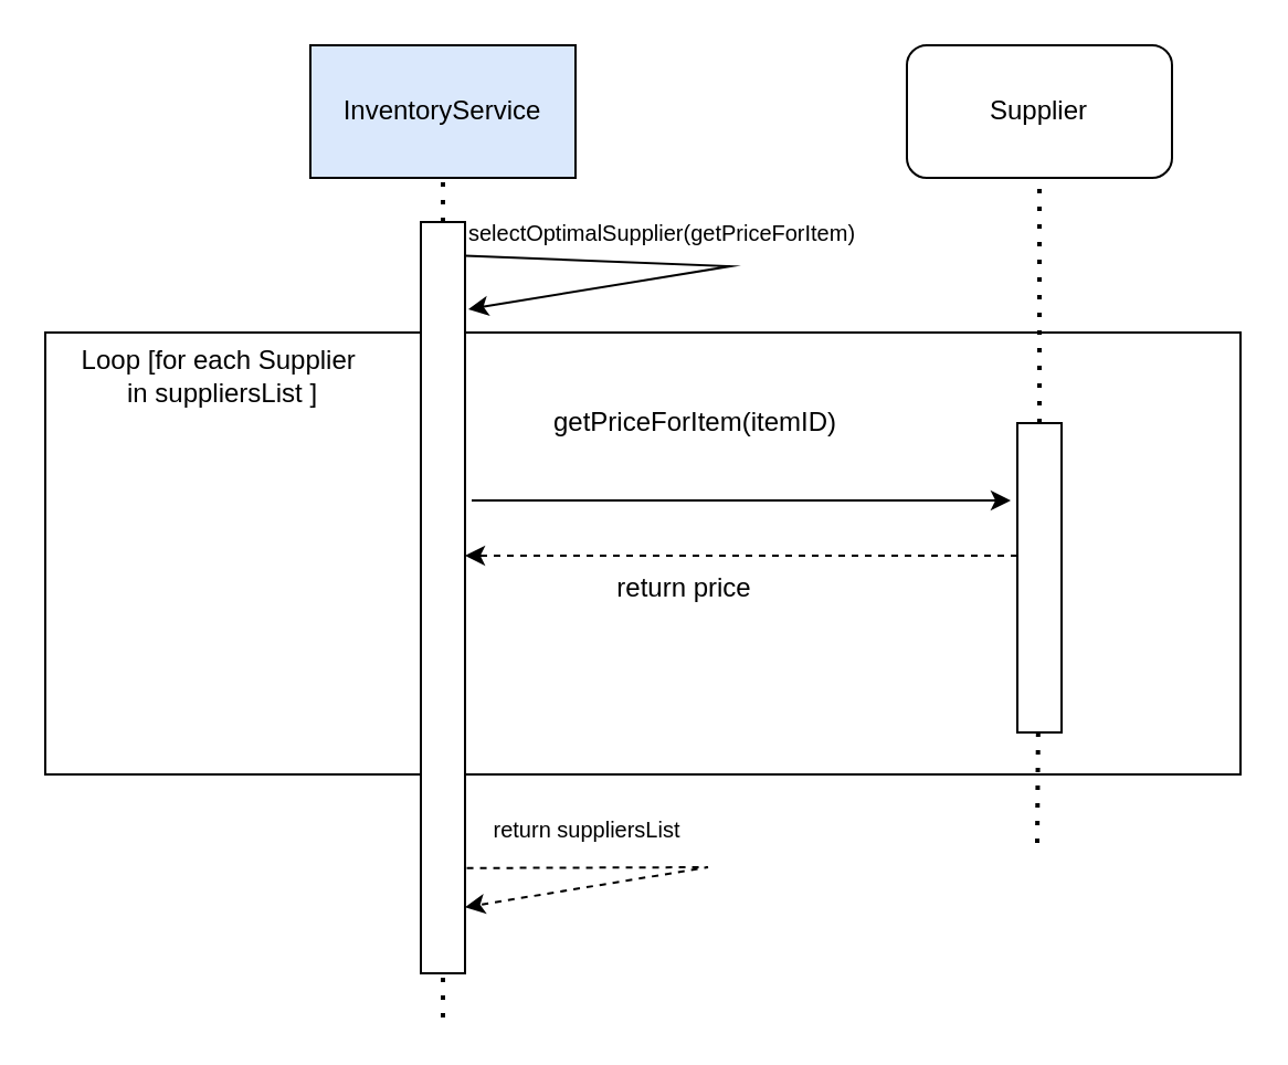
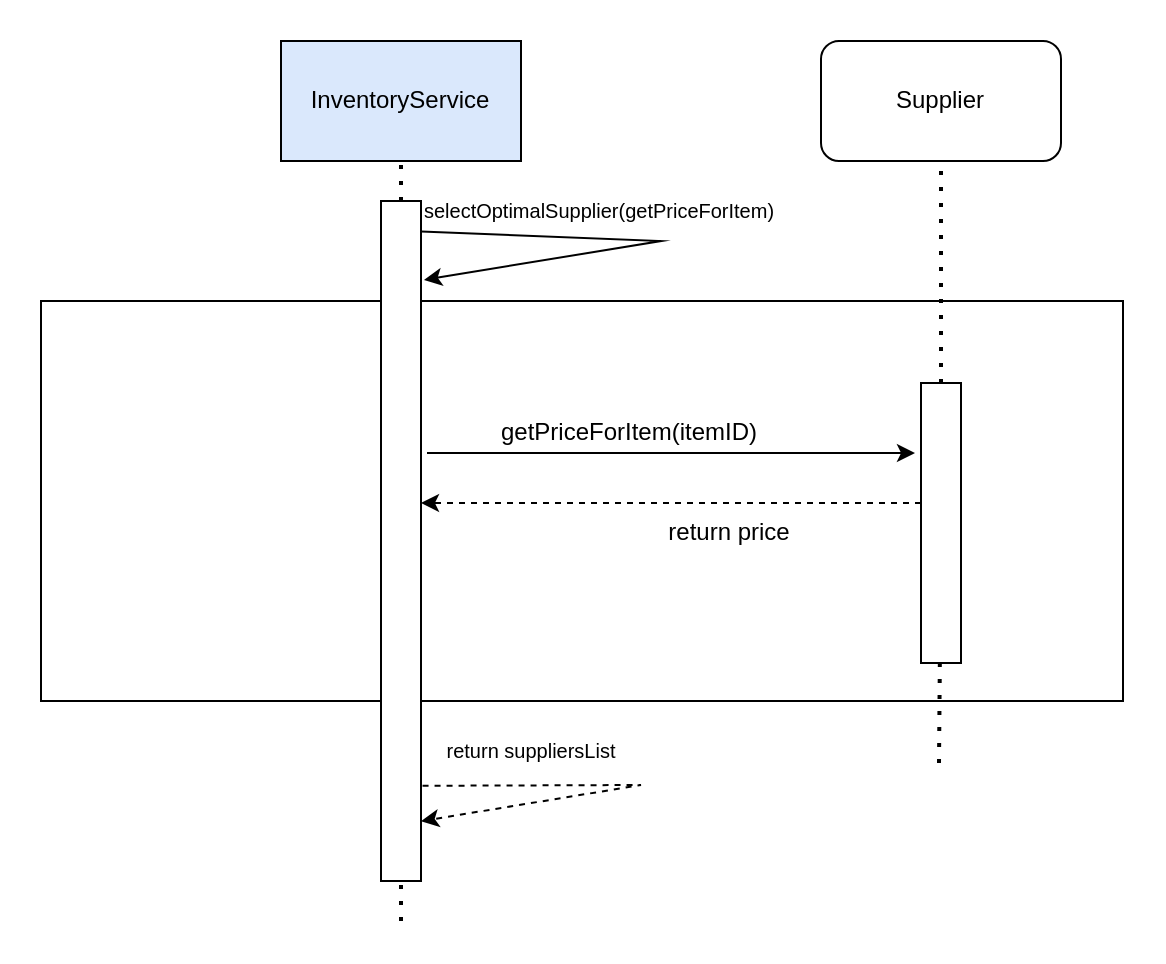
  <mxCell id="0" />
  <mxCell id="1" parent="0" />
  <mxCell id="2" value="" style="rounded=0;whiteSpace=wrap;html=1;" vertex="1" parent="1"><mxGeometry x="20" y="150" width="541" height="200" as="geometry" /></mxCell>
  <mxCell id="3" value="InventoryService" style="rounded=0;whiteSpace=wrap;html=1;fillColor=#dae8fc;" vertex="1" parent="1"><mxGeometry x="140" y="20" width="120" height="60" as="geometry" /></mxCell>
  <mxCell id="4" value="Supplier" style="whiteSpace=wrap;html=1;rounded=1;" vertex="1" parent="1"><mxGeometry x="410" y="20" width="120" height="60" as="geometry" /></mxCell>
  <mxCell id="5" value="" style="endArrow=none;dashed=1;html=1;dashPattern=1 3;strokeWidth=2;rounded=0;entryX=0.5;entryY=1;entryDx=0;entryDy=0;" edge="1" parent="1" target="3"><mxGeometry width="50" height="50" relative="1" as="geometry"><mxPoint x="200" y="460" as="sourcePoint" /><mxPoint x="300" y="200" as="targetPoint" /></mxGeometry></mxCell>
  <mxCell id="6" value="" style="endArrow=none;dashed=1;html=1;dashPattern=1 3;strokeWidth=2;rounded=0;" edge="1" parent="1" source="8" target="4"><mxGeometry width="50" height="50" relative="1" as="geometry"><mxPoint x="469.17" y="520" as="sourcePoint" /><mxPoint x="469.17" y="120" as="targetPoint" /></mxGeometry></mxCell>
  <mxCell id="7" value="" style="endArrow=none;dashed=1;html=1;dashPattern=1 3;strokeWidth=2;rounded=0;" edge="1" parent="1" target="8"><mxGeometry width="50" height="50" relative="1" as="geometry"><mxPoint x="469" y="381" as="sourcePoint" /><mxPoint x="470" y="161" as="targetPoint" /></mxGeometry></mxCell>
  <mxCell id="8" value="" style="rounded=0;whiteSpace=wrap;html=1;" vertex="1" parent="1"><mxGeometry x="460" y="191" width="20" height="140" as="geometry" /></mxCell>
  <mxCell id="9" value="" style="rounded=0;whiteSpace=wrap;html=1;" vertex="1" parent="1"><mxGeometry x="190" y="100" width="20" height="340" as="geometry" /></mxCell>
  <mxCell id="10" value="" style="endArrow=classic;html=1;rounded=0;" edge="1" parent="1"><mxGeometry width="50" height="50" relative="1" as="geometry"><mxPoint x="213" y="226" as="sourcePoint" /><mxPoint x="457" y="226" as="targetPoint" /><Array as="points" /></mxGeometry></mxCell>
- <mxCell id="11" value="getPriceForItem(itemID)" style="text;html=1;align=center;verticalAlign=middle;resizable=0;points=[];autosize=1;strokeColor=none;fillColor=none;" vertex="1" parent="1"><mxGeometry x="239" y="176" width="150" height="30" as="geometry" /></mxCell>
- <mxCell id="12" value="return price" style="text;html=1;align=center;verticalAlign=middle;resizable=0;points=[];autosize=1;strokeColor=none;fillColor=none;" vertex="1" parent="1"><mxGeometry x="269" y="251" width="80" height="30" as="geometry" /></mxCell>
+ <mxCell id="11" value="getPriceForItem(itemID)" style="text;html=1;align=center;verticalAlign=middle;resizable=0;points=[];autosize=1;strokeColor=none;fillColor=none;" vertex="1" parent="1"><mxGeometry x="239" y="201" width="150" height="30" as="geometry" /></mxCell>
+ <mxCell id="12" value="return price" style="text;html=1;align=center;verticalAlign=middle;resizable=0;points=[];autosize=1;strokeColor=none;fillColor=none;" vertex="1" parent="1"><mxGeometry x="324" y="251" width="80" height="30" as="geometry" /></mxCell>
  <mxCell id="13" value="" style="endArrow=classic;html=1;rounded=0;dashed=1;" edge="1" parent="1"><mxGeometry width="50" height="50" relative="1" as="geometry"><mxPoint x="460" y="251" as="sourcePoint" /><mxPoint x="210" y="251" as="targetPoint" /></mxGeometry></mxCell>
- <mxCell id="14" value="Loop [for each Supplier&amp;nbsp;&lt;div&gt;in suppliersList&amp;nbsp;]&lt;/div&gt;" style="text;html=1;align=center;verticalAlign=middle;resizable=0;points=[];autosize=1;strokeColor=none;fillColor=none;" vertex="1" parent="1"><mxGeometry x="25" y="150" width="150" height="40" as="geometry" /></mxCell>
  <mxCell id="15" value="" style="endArrow=classic;html=1;rounded=0;exitX=1.039;exitY=0.86;exitDx=0;exitDy=0;exitPerimeter=0;entryX=1;entryY=0.912;entryDx=0;entryDy=0;entryPerimeter=0;dashed=1;" edge="1" parent="1" source="9" target="9"><mxGeometry width="50" height="50" relative="1" as="geometry"><mxPoint x="170" y="330" as="sourcePoint" /><mxPoint x="220" y="280" as="targetPoint" /><Array as="points"><mxPoint x="320" y="392" /></Array></mxGeometry></mxCell>
  <mxCell id="16" value="&lt;font style=&quot;font-size: 10px;&quot;&gt;return suppliersList&lt;/font&gt;" style="text;html=1;align=center;verticalAlign=middle;resizable=0;points=[];autosize=1;strokeColor=none;fillColor=none;" vertex="1" parent="1"><mxGeometry x="200" y="360" width="130" height="30" as="geometry" /></mxCell>
  <mxCell id="17" value="" style="endArrow=classic;html=1;rounded=0;exitX=1.004;exitY=0.045;exitDx=0;exitDy=0;exitPerimeter=0;entryX=1.075;entryY=0.116;entryDx=0;entryDy=0;entryPerimeter=0;" edge="1" parent="1" source="9" target="9"><mxGeometry width="50" height="50" relative="1" as="geometry"><mxPoint x="130" y="200" as="sourcePoint" /><mxPoint x="180" y="150" as="targetPoint" /><Array as="points"><mxPoint x="330" y="120" /></Array></mxGeometry></mxCell>
  <mxCell id="18" value="&lt;font style=&quot;font-size: 10px;&quot;&gt;selectOptimalSupplier(getPriceForItem)&lt;/font&gt;" style="text;html=1;align=center;verticalAlign=middle;resizable=0;points=[];autosize=1;strokeColor=none;fillColor=none;" vertex="1" parent="1"><mxGeometry x="209" y="90" width="180" height="30" as="geometry" /></mxCell>
